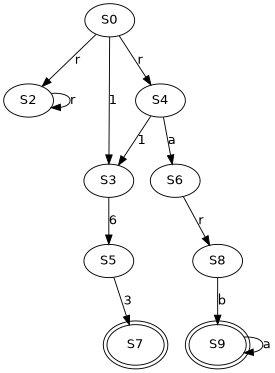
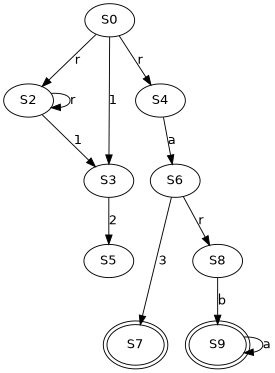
  digraph {
    fontname="DejaVu Sans"
    node [fontname="DejaVu Sans" peripheries=1]
    edge [fontname="DejaVu Sans"]
    S0
    S2
    S3
    S4
    S5
    S6
    S7 [peripheries=2]
    S8
    S9 [peripheries=2]
    S0 -> S2 [label=r]
    S0 -> S3 [label=1]
    S0 -> S4 [label=r]
    S2 -> S2 [label=r]
-   S4 -> S3 [label=1]
-   S3 -> S5 [label=6]
+   S2 -> S3 [label=1]
+   S3 -> S5 [label=2]
    S4 -> S6 [label=a]
-   S5 -> S7 [label=3]
+   S6 -> S7 [label=3]
    S6 -> S8 [label=r]
    S8 -> S9 [label=b]
    S9 -> S9 [label=a]
  }
